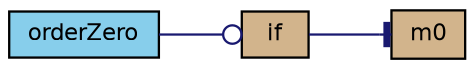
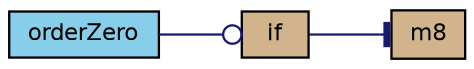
  digraph {
    rankdir=LR
    node [color=black fillcolor=tan fontname=Helvetica fontsize=10 shape=record style=filled]
    edge [color=midnightblue fontname=Helvetica fontsize=10 labelfontname=Helvetica labelfontsize=10 style=solid]
    n1 [fontcolor=black height=0.2 label=if width=0.4]
-   n2 [height=0.2 label=m0 width=0.4]
+   n2 [height=0.2 label=m8 width=0.4]
    n3 [fillcolor=skyblue height=0.2 label=orderZero width=0.4]
    n1 -> n2 [arrowhead=tee]
    n3 -> n1 [arrowhead=odot]
  }
